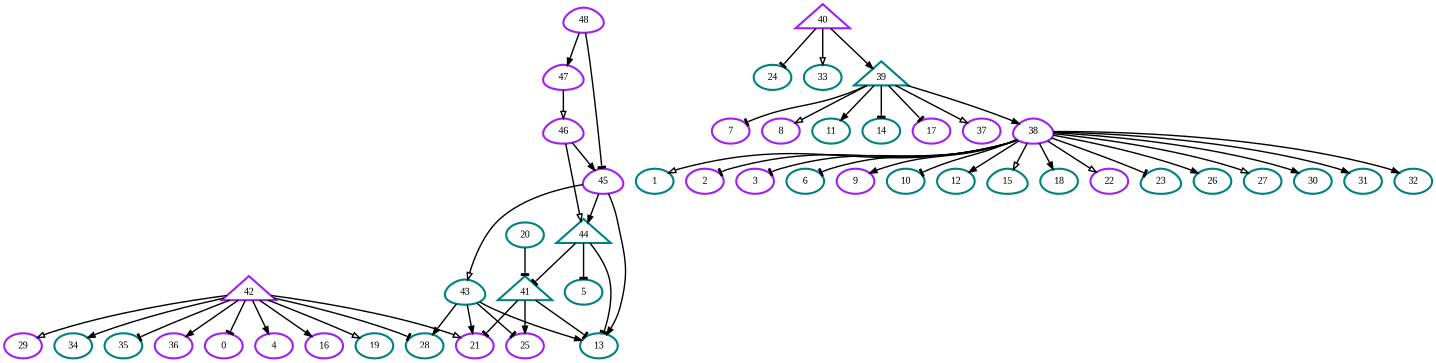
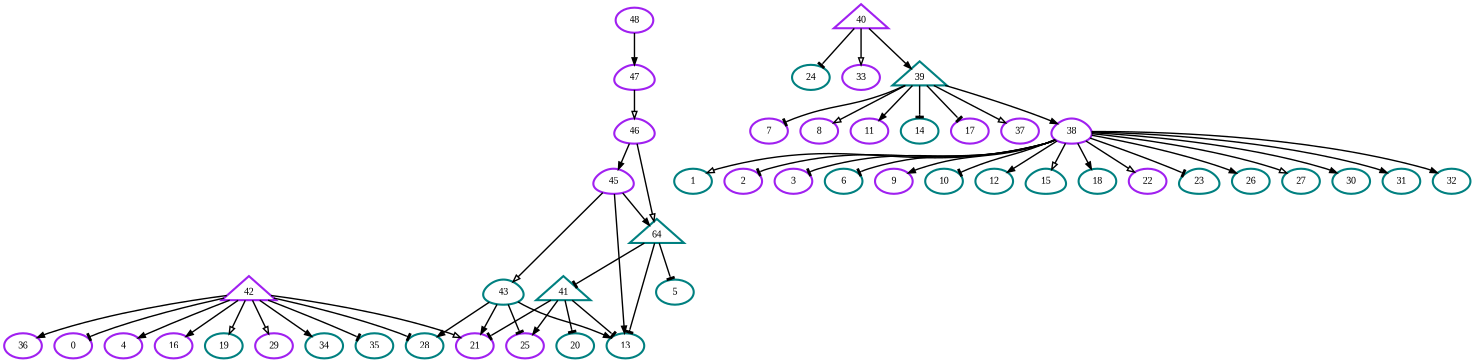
  digraph {
    fontname="Liberation Serif"
    node [color=teal fontname="Liberation Serif" penwidth=3]
    edge [arrowhead=normal fontname="Liberation Serif" penwidth=2]
    n1 [color=purple label=0]
    n2 [label=1]
    n3 [color=purple label=2]
    n4 [color=purple label=3]
    n5 [color=purple label=4]
    n6 [label=5]
    n7 [label=6]
    n8 [color=purple label=7]
    n9 [color=purple label=8]
    n10 [color=purple label=9]
    n11 [label=10]
-   n12 [label=11]
+   n12 [color=purple label=11]
    n13 [label=12]
    n14 [label=13]
    n15 [label=14]
    n16 [label=15 shape=egg]
    n17 [color=purple label=16]
    n18 [color=purple label=17]
    n19 [label=18]
    n20 [label=19]
    n21 [label=20]
    n22 [color=purple label=21]
    n23 [color=purple label=22]
    n24 [label=23 shape=egg]
    n25 [label=24]
    n26 [color=purple label=25]
    n27 [label=26]
    n28 [label=27]
    n29 [label=28]
    n30 [color=purple label=29]
    n31 [label=30]
    n32 [label=31]
    n33 [label=32]
-   n34 [label=33]
+   n34 [color=purple label=33]
    n35 [label=34]
    n36 [label=35]
    n37 [color=purple label=36]
    n38 [color=purple label=37]
    n39 [color=purple label=38 shape=egg]
    n40 [label=43 shape=egg]
    n41 [color=purple label=42 shape=triangle]
    n42 [color=purple label=45 shape=egg]
-   n43 [label=44 shape=triangle]
+   n43 [label=64 shape=triangle]
    n44 [label=41 shape=triangle]
    n45 [color=purple label=46 shape=egg]
    n46 [color=purple label=47 shape=egg]
    n47 [label=39 shape=triangle]
    n48 [color=purple label=40 shape=triangle]
-   n49 [color=purple label=48 shape=egg]
+   n49 [color=purple label=48 shape=ellipse]
    n39 -> n2 [arrowhead=onormal]
    n39 -> n3 [arrowhead=tee]
    n39 -> n4 [arrowhead=tee]
    n39 -> n7 [arrowhead=tee]
    n39 -> n10
    n39 -> n11 [arrowhead=tee]
    n39 -> n13
    n39 -> n16 [arrowhead=onormal]
    n39 -> n19
    n39 -> n23 [arrowhead=onormal]
    n39 -> n24 [arrowhead=tee]
    n39 -> n27
    n39 -> n28 [arrowhead=onormal]
    n39 -> n31
    n39 -> n32
    n39 -> n33
    n40 -> n14
    n40 -> n22
    n40 -> n26 [arrowhead=tee]
    n40 -> n29
    n41 -> n1 [arrowhead=tee]
    n41 -> n5
    n41 -> n17
    n41 -> n20 [arrowhead=onormal]
    n41 -> n22 [arrowhead=onormal]
    n41 -> n29 [arrowhead=tee]
    n41 -> n30 [arrowhead=onormal]
    n41 -> n35
    n41 -> n36 [arrowhead=tee]
    n41 -> n37
    n42 -> n14
    n42 -> n40 [arrowhead=onormal]
    n42 -> n43
    n43 -> n6 [arrowhead=tee]
    n43 -> n14 [arrowhead=tee]
    n43 -> n44 [arrowhead=tee]
    n44 -> n14 [arrowhead=tee]
-   n21 -> n44 [arrowhead=tee]
+   n44 -> n21 [arrowhead=tee]
    n44 -> n22 [arrowhead=tee]
    n44 -> n26
    n45 -> n42
    n45 -> n43 [arrowhead=onormal]
    n46 -> n45 [arrowhead=onormal]
    n47 -> n8 [arrowhead=tee]
    n47 -> n9 [arrowhead=onormal]
    n47 -> n12
    n47 -> n15 [arrowhead=tee]
    n47 -> n18 [arrowhead=tee]
    n47 -> n38 [arrowhead=onormal]
    n47 -> n39
    n48 -> n25 [arrowhead=tee]
    n48 -> n34 [arrowhead=onormal]
    n48 -> n47
-   n49 -> n42 [arrowhead=tee]
    n49 -> n46
  }
